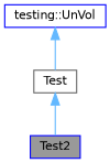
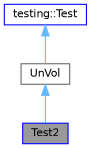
  digraph {
    node [color=blue fillcolor=white fontname=Helvetica fontsize=10 shape=box style=filled]
    edge [color=steelblue1 dir=back fontname=Helvetica fontsize=10 labelfontname=Helvetica labelfontsize=10 style=solid]
    n1 [fillcolor=grey60 fontcolor=black height=0.2 label=Test2 width=0.4]
-   n2 [color=gray40 height=0.2 label=Test width=0.4]
-   n3 [height=0.2 label="testing::UnVol" width=0.4]
+   n2 [color=gray40 height=0.2 label=UnVol width=0.4]
+   n3 [height=0.2 label="testing::Test" width=0.4]
    n2 -> n1
    n3 -> n2
  }
